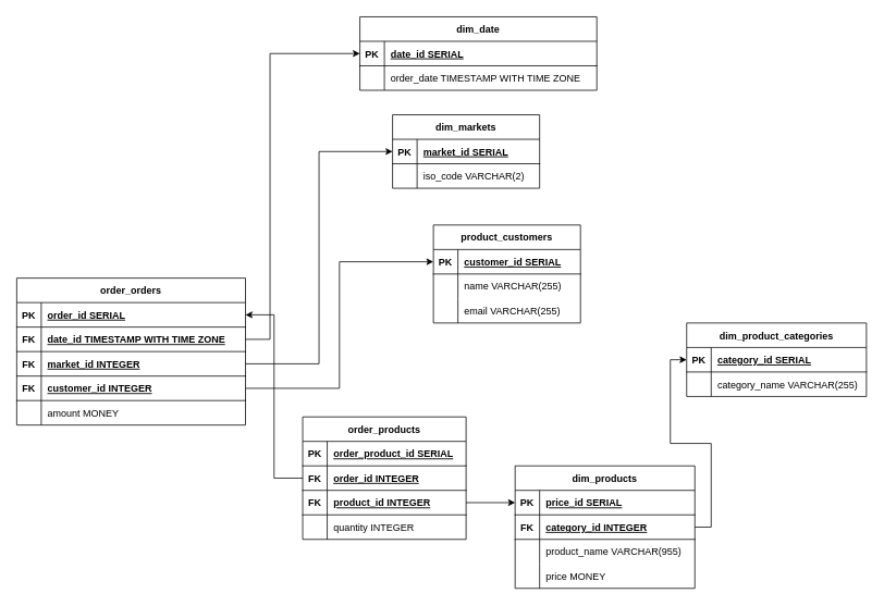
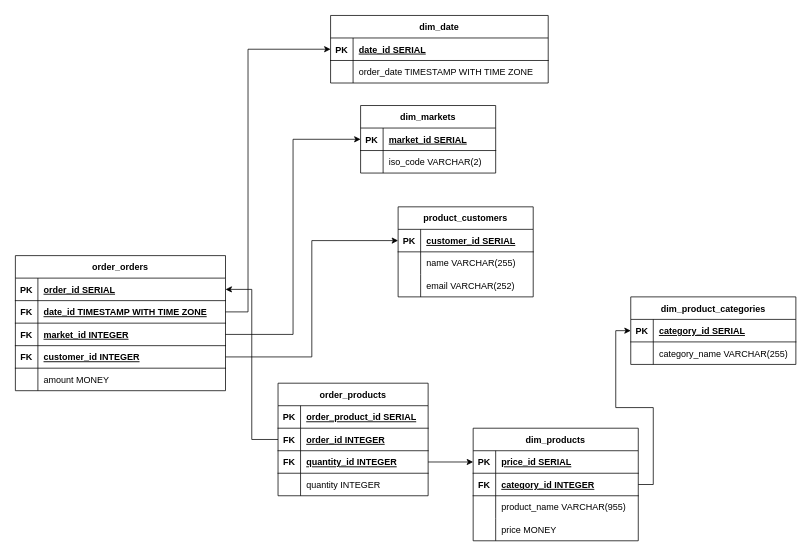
  <mxCell id="0" />
  <mxCell id="1" parent="0" />
  <mxCell id="2" value="order_orders" style="shape=table;startSize=30;container=1;collapsible=1;childLayout=tableLayout;fixedRows=1;rowLines=0;fontStyle=1;align=center;resizeLast=1;" vertex="1" parent="1"><mxGeometry x="20" y="340" width="280" height="180" as="geometry" /></mxCell>
  <mxCell id="3" style="shape=tableRow;horizontal=0;startSize=0;swimlaneHead=0;swimlaneBody=0;fillColor=none;collapsible=0;dropTarget=0;points=[[0,0.5],[1,0.5]];portConstraint=eastwest;strokeColor=inherit;top=0;left=0;right=0;bottom=1;" vertex="1" parent="2"><mxGeometry y="30" width="280" height="30" as="geometry" /></mxCell>
  <mxCell id="4" value="PK" style="shape=partialRectangle;overflow=hidden;connectable=0;fillColor=none;strokeColor=inherit;top=0;left=0;bottom=0;right=0;fontStyle=1;" vertex="1" parent="3"><mxGeometry width="30" height="30" as="geometry"><mxRectangle width="30" height="30" as="alternateBounds" /></mxGeometry></mxCell>
  <mxCell id="5" value="order_id SERIAL" style="shape=partialRectangle;overflow=hidden;connectable=0;fillColor=none;align=left;strokeColor=inherit;top=0;left=0;bottom=0;right=0;spacingLeft=6;fontStyle=5;" vertex="1" parent="3"><mxGeometry x="30" width="250" height="30" as="geometry"><mxRectangle width="250" height="30" as="alternateBounds" /></mxGeometry></mxCell>
  <mxCell id="6" value="" style="shape=tableRow;horizontal=0;startSize=0;swimlaneHead=0;swimlaneBody=0;fillColor=none;collapsible=0;dropTarget=0;points=[[0,0.5],[1,0.5]];portConstraint=eastwest;strokeColor=inherit;top=0;left=0;right=0;bottom=1;" vertex="1" parent="2"><mxGeometry y="60" width="280" height="30" as="geometry" /></mxCell>
  <mxCell id="7" value="FK" style="shape=partialRectangle;overflow=hidden;connectable=0;fillColor=none;strokeColor=inherit;top=0;left=0;bottom=0;right=0;fontStyle=1;" vertex="1" parent="6"><mxGeometry width="30" height="30" as="geometry"><mxRectangle width="30" height="30" as="alternateBounds" /></mxGeometry></mxCell>
  <mxCell id="8" value="date_id TIMESTAMP WITH TIME ZONE" style="shape=partialRectangle;overflow=hidden;connectable=0;fillColor=none;align=left;strokeColor=inherit;top=0;left=0;bottom=0;right=0;spacingLeft=6;fontStyle=5;" vertex="1" parent="6"><mxGeometry x="30" width="250" height="30" as="geometry"><mxRectangle width="250" height="30" as="alternateBounds" /></mxGeometry></mxCell>
  <mxCell id="9" value="" style="shape=tableRow;horizontal=0;startSize=0;swimlaneHead=0;swimlaneBody=0;fillColor=none;collapsible=0;dropTarget=0;points=[[0,0.5],[1,0.5]];portConstraint=eastwest;strokeColor=inherit;top=0;left=0;right=0;bottom=1;" vertex="1" parent="2"><mxGeometry y="90" width="280" height="30" as="geometry" /></mxCell>
  <mxCell id="10" value="FK" style="shape=partialRectangle;overflow=hidden;connectable=0;fillColor=none;strokeColor=inherit;top=0;left=0;bottom=0;right=0;fontStyle=1;" vertex="1" parent="9"><mxGeometry width="30" height="30" as="geometry"><mxRectangle width="30" height="30" as="alternateBounds" /></mxGeometry></mxCell>
  <mxCell id="11" value="market_id INTEGER" style="shape=partialRectangle;overflow=hidden;connectable=0;fillColor=none;align=left;strokeColor=inherit;top=0;left=0;bottom=0;right=0;spacingLeft=6;fontStyle=5;" vertex="1" parent="9"><mxGeometry x="30" width="250" height="30" as="geometry"><mxRectangle width="250" height="30" as="alternateBounds" /></mxGeometry></mxCell>
  <mxCell id="12" value="" style="shape=tableRow;horizontal=0;startSize=0;swimlaneHead=0;swimlaneBody=0;fillColor=none;collapsible=0;dropTarget=0;points=[[0,0.5],[1,0.5]];portConstraint=eastwest;strokeColor=inherit;top=0;left=0;right=0;bottom=1;" vertex="1" parent="2"><mxGeometry y="120" width="280" height="30" as="geometry" /></mxCell>
  <mxCell id="13" value="FK" style="shape=partialRectangle;overflow=hidden;connectable=0;fillColor=none;strokeColor=inherit;top=0;left=0;bottom=0;right=0;fontStyle=1;" vertex="1" parent="12"><mxGeometry width="30" height="30" as="geometry"><mxRectangle width="30" height="30" as="alternateBounds" /></mxGeometry></mxCell>
  <mxCell id="14" value="customer_id INTEGER" style="shape=partialRectangle;overflow=hidden;connectable=0;fillColor=none;align=left;strokeColor=inherit;top=0;left=0;bottom=0;right=0;spacingLeft=6;fontStyle=5;" vertex="1" parent="12"><mxGeometry x="30" width="250" height="30" as="geometry"><mxRectangle width="250" height="30" as="alternateBounds" /></mxGeometry></mxCell>
  <mxCell id="15" value="" style="shape=tableRow;horizontal=0;startSize=0;swimlaneHead=0;swimlaneBody=0;fillColor=none;collapsible=0;dropTarget=0;points=[[0,0.5],[1,0.5]];portConstraint=eastwest;strokeColor=inherit;top=0;left=0;right=0;bottom=0;" vertex="1" parent="2"><mxGeometry y="150" width="280" height="30" as="geometry" /></mxCell>
  <mxCell id="16" value="" style="shape=partialRectangle;overflow=hidden;connectable=0;fillColor=none;strokeColor=inherit;top=0;left=0;bottom=0;right=0;" vertex="1" parent="15"><mxGeometry width="30" height="30" as="geometry"><mxRectangle width="30" height="30" as="alternateBounds" /></mxGeometry></mxCell>
  <mxCell id="17" value="amount MONEY" style="shape=partialRectangle;overflow=hidden;connectable=0;fillColor=none;align=left;strokeColor=inherit;top=0;left=0;bottom=0;right=0;spacingLeft=6;" vertex="1" parent="15"><mxGeometry x="30" width="250" height="30" as="geometry"><mxRectangle width="250" height="30" as="alternateBounds" /></mxGeometry></mxCell>
  <mxCell id="18" value="dim_date" style="shape=table;startSize=30;container=1;collapsible=1;childLayout=tableLayout;fixedRows=1;rowLines=0;fontStyle=1;align=center;resizeLast=1;" vertex="1" parent="1"><mxGeometry x="440" y="20" width="290" height="90" as="geometry" /></mxCell>
  <mxCell id="19" value="" style="shape=tableRow;horizontal=0;startSize=0;swimlaneHead=0;swimlaneBody=0;fillColor=none;collapsible=0;dropTarget=0;points=[[0,0.5],[1,0.5]];portConstraint=eastwest;strokeColor=inherit;top=0;left=0;right=0;bottom=1;" vertex="1" parent="18"><mxGeometry y="30" width="290" height="30" as="geometry" /></mxCell>
  <mxCell id="20" value="PK" style="shape=partialRectangle;overflow=hidden;connectable=0;fillColor=none;strokeColor=inherit;top=0;left=0;bottom=0;right=0;fontStyle=1;" vertex="1" parent="19"><mxGeometry width="30" height="30" as="geometry"><mxRectangle width="30" height="30" as="alternateBounds" /></mxGeometry></mxCell>
  <mxCell id="21" value="date_id SERIAL " style="shape=partialRectangle;overflow=hidden;connectable=0;fillColor=none;align=left;strokeColor=inherit;top=0;left=0;bottom=0;right=0;spacingLeft=6;fontStyle=5;" vertex="1" parent="19"><mxGeometry x="30" width="260" height="30" as="geometry"><mxRectangle width="260" height="30" as="alternateBounds" /></mxGeometry></mxCell>
  <mxCell id="22" value="" style="shape=tableRow;horizontal=0;startSize=0;swimlaneHead=0;swimlaneBody=0;fillColor=none;collapsible=0;dropTarget=0;points=[[0,0.5],[1,0.5]];portConstraint=eastwest;strokeColor=inherit;top=0;left=0;right=0;bottom=0;" vertex="1" parent="18"><mxGeometry y="60" width="290" height="30" as="geometry" /></mxCell>
  <mxCell id="23" value="" style="shape=partialRectangle;overflow=hidden;connectable=0;fillColor=none;strokeColor=inherit;top=0;left=0;bottom=0;right=0;" vertex="1" parent="22"><mxGeometry width="30" height="30" as="geometry"><mxRectangle width="30" height="30" as="alternateBounds" /></mxGeometry></mxCell>
  <mxCell id="24" value="order_date TIMESTAMP WITH TIME ZONE" style="shape=partialRectangle;overflow=hidden;connectable=0;fillColor=none;align=left;strokeColor=inherit;top=0;left=0;bottom=0;right=0;spacingLeft=6;" vertex="1" parent="22"><mxGeometry x="30" width="260" height="30" as="geometry"><mxRectangle width="260" height="30" as="alternateBounds" /></mxGeometry></mxCell>
  <mxCell id="25" value="dim_products" style="shape=table;startSize=30;container=1;collapsible=1;childLayout=tableLayout;fixedRows=1;rowLines=0;fontStyle=1;align=center;resizeLast=1;" vertex="1" parent="1"><mxGeometry x="630" y="570" width="220" height="150" as="geometry" /></mxCell>
  <mxCell id="26" style="shape=tableRow;horizontal=0;startSize=0;swimlaneHead=0;swimlaneBody=0;fillColor=none;collapsible=0;dropTarget=0;points=[[0,0.5],[1,0.5]];portConstraint=eastwest;strokeColor=inherit;top=0;left=0;right=0;bottom=1;" vertex="1" parent="25"><mxGeometry y="30" width="220" height="30" as="geometry" /></mxCell>
  <mxCell id="27" value="PK" style="shape=partialRectangle;overflow=hidden;connectable=0;fillColor=none;strokeColor=inherit;top=0;left=0;bottom=0;right=0;fontStyle=1;" vertex="1" parent="26"><mxGeometry width="30" height="30" as="geometry"><mxRectangle width="30" height="30" as="alternateBounds" /></mxGeometry></mxCell>
  <mxCell id="28" value="price_id SERIAL" style="shape=partialRectangle;overflow=hidden;connectable=0;fillColor=none;align=left;strokeColor=inherit;top=0;left=0;bottom=0;right=0;spacingLeft=6;fontStyle=5;" vertex="1" parent="26"><mxGeometry x="30" width="190" height="30" as="geometry"><mxRectangle width="190" height="30" as="alternateBounds" /></mxGeometry></mxCell>
  <mxCell id="29" value="" style="shape=tableRow;horizontal=0;startSize=0;swimlaneHead=0;swimlaneBody=0;fillColor=none;collapsible=0;dropTarget=0;points=[[0,0.5],[1,0.5]];portConstraint=eastwest;strokeColor=inherit;top=0;left=0;right=0;bottom=1;" vertex="1" parent="25"><mxGeometry y="60" width="220" height="30" as="geometry" /></mxCell>
  <mxCell id="30" value="FK" style="shape=partialRectangle;overflow=hidden;connectable=0;fillColor=none;strokeColor=inherit;top=0;left=0;bottom=0;right=0;fontStyle=1;" vertex="1" parent="29"><mxGeometry width="30" height="30" as="geometry"><mxRectangle width="30" height="30" as="alternateBounds" /></mxGeometry></mxCell>
  <mxCell id="31" value="category_id INTEGER" style="shape=partialRectangle;overflow=hidden;connectable=0;fillColor=none;align=left;strokeColor=inherit;top=0;left=0;bottom=0;right=0;spacingLeft=6;fontStyle=5;" vertex="1" parent="29"><mxGeometry x="30" width="190" height="30" as="geometry"><mxRectangle width="190" height="30" as="alternateBounds" /></mxGeometry></mxCell>
  <mxCell id="32" value="" style="shape=tableRow;horizontal=0;startSize=0;swimlaneHead=0;swimlaneBody=0;fillColor=none;collapsible=0;dropTarget=0;points=[[0,0.5],[1,0.5]];portConstraint=eastwest;strokeColor=inherit;top=0;left=0;right=0;bottom=0;" vertex="1" parent="25"><mxGeometry y="90" width="220" height="30" as="geometry" /></mxCell>
  <mxCell id="33" value="" style="shape=partialRectangle;overflow=hidden;connectable=0;fillColor=none;strokeColor=inherit;top=0;left=0;bottom=0;right=0;" vertex="1" parent="32"><mxGeometry width="30" height="30" as="geometry"><mxRectangle width="30" height="30" as="alternateBounds" /></mxGeometry></mxCell>
  <mxCell id="34" value="product_name VARCHAR(955)" style="shape=partialRectangle;overflow=hidden;connectable=0;fillColor=none;align=left;strokeColor=inherit;top=0;left=0;bottom=0;right=0;spacingLeft=6;" vertex="1" parent="32"><mxGeometry x="30" width="190" height="30" as="geometry"><mxRectangle width="190" height="30" as="alternateBounds" /></mxGeometry></mxCell>
  <mxCell id="35" value="" style="shape=tableRow;horizontal=0;startSize=0;swimlaneHead=0;swimlaneBody=0;fillColor=none;collapsible=0;dropTarget=0;points=[[0,0.5],[1,0.5]];portConstraint=eastwest;strokeColor=inherit;top=0;left=0;right=0;bottom=0;" vertex="1" parent="25"><mxGeometry y="120" width="220" height="30" as="geometry" /></mxCell>
  <mxCell id="36" value="" style="shape=partialRectangle;overflow=hidden;connectable=0;fillColor=none;strokeColor=inherit;top=0;left=0;bottom=0;right=0;" vertex="1" parent="35"><mxGeometry width="30" height="30" as="geometry"><mxRectangle width="30" height="30" as="alternateBounds" /></mxGeometry></mxCell>
  <mxCell id="37" value="price MONEY" style="shape=partialRectangle;overflow=hidden;connectable=0;fillColor=none;align=left;strokeColor=inherit;top=0;left=0;bottom=0;right=0;spacingLeft=6;" vertex="1" parent="35"><mxGeometry x="30" width="190" height="30" as="geometry"><mxRectangle width="190" height="30" as="alternateBounds" /></mxGeometry></mxCell>
  <mxCell id="38" value="order_products" style="shape=table;startSize=30;container=1;collapsible=1;childLayout=tableLayout;fixedRows=1;rowLines=0;fontStyle=1;align=center;resizeLast=1;" vertex="1" parent="1"><mxGeometry x="370" y="510" width="200" height="150" as="geometry" /></mxCell>
  <mxCell id="39" style="shape=tableRow;horizontal=0;startSize=0;swimlaneHead=0;swimlaneBody=0;fillColor=none;collapsible=0;dropTarget=0;points=[[0,0.5],[1,0.5]];portConstraint=eastwest;strokeColor=inherit;top=0;left=0;right=0;bottom=1;" vertex="1" parent="38"><mxGeometry y="30" width="200" height="30" as="geometry" /></mxCell>
  <mxCell id="40" value="PK" style="shape=partialRectangle;overflow=hidden;connectable=0;fillColor=none;strokeColor=inherit;top=0;left=0;bottom=0;right=0;fontStyle=1;" vertex="1" parent="39"><mxGeometry width="30" height="30" as="geometry"><mxRectangle width="30" height="30" as="alternateBounds" /></mxGeometry></mxCell>
  <mxCell id="41" value="order_product_id SERIAL" style="shape=partialRectangle;overflow=hidden;connectable=0;fillColor=none;align=left;strokeColor=inherit;top=0;left=0;bottom=0;right=0;spacingLeft=6;fontStyle=5;" vertex="1" parent="39"><mxGeometry x="30" width="170" height="30" as="geometry"><mxRectangle width="170" height="30" as="alternateBounds" /></mxGeometry></mxCell>
  <mxCell id="42" value="" style="shape=tableRow;horizontal=0;startSize=0;swimlaneHead=0;swimlaneBody=0;fillColor=none;collapsible=0;dropTarget=0;points=[[0,0.5],[1,0.5]];portConstraint=eastwest;strokeColor=inherit;top=0;left=0;right=0;bottom=1;" vertex="1" parent="38"><mxGeometry y="60" width="200" height="30" as="geometry" /></mxCell>
  <mxCell id="43" value="FK" style="shape=partialRectangle;overflow=hidden;connectable=0;fillColor=none;strokeColor=inherit;top=0;left=0;bottom=0;right=0;fontStyle=1;" vertex="1" parent="42"><mxGeometry width="30" height="30" as="geometry"><mxRectangle width="30" height="30" as="alternateBounds" /></mxGeometry></mxCell>
  <mxCell id="44" value="order_id INTEGER" style="shape=partialRectangle;overflow=hidden;connectable=0;fillColor=none;align=left;strokeColor=inherit;top=0;left=0;bottom=0;right=0;spacingLeft=6;fontStyle=5;" vertex="1" parent="42"><mxGeometry x="30" width="170" height="30" as="geometry"><mxRectangle width="170" height="30" as="alternateBounds" /></mxGeometry></mxCell>
  <mxCell id="45" value="" style="shape=tableRow;horizontal=0;startSize=0;swimlaneHead=0;swimlaneBody=0;fillColor=none;collapsible=0;dropTarget=0;points=[[0,0.5],[1,0.5]];portConstraint=eastwest;strokeColor=inherit;top=0;left=0;right=0;bottom=1;" vertex="1" parent="38"><mxGeometry y="90" width="200" height="30" as="geometry" /></mxCell>
  <mxCell id="46" value="FK" style="shape=partialRectangle;overflow=hidden;connectable=0;fillColor=none;strokeColor=inherit;top=0;left=0;bottom=0;right=0;fontStyle=1;" vertex="1" parent="45"><mxGeometry width="30" height="30" as="geometry"><mxRectangle width="30" height="30" as="alternateBounds" /></mxGeometry></mxCell>
- <mxCell id="47" value="product_id INTEGER" style="shape=partialRectangle;overflow=hidden;connectable=0;fillColor=none;align=left;strokeColor=inherit;top=0;left=0;bottom=0;right=0;spacingLeft=6;fontStyle=5;" vertex="1" parent="45"><mxGeometry x="30" width="170" height="30" as="geometry"><mxRectangle width="170" height="30" as="alternateBounds" /></mxGeometry></mxCell>
+ <mxCell id="47" value="quantity_id INTEGER" style="shape=partialRectangle;overflow=hidden;connectable=0;fillColor=none;align=left;strokeColor=inherit;top=0;left=0;bottom=0;right=0;spacingLeft=6;fontStyle=5;" vertex="1" parent="45"><mxGeometry x="30" width="170" height="30" as="geometry"><mxRectangle width="170" height="30" as="alternateBounds" /></mxGeometry></mxCell>
  <mxCell id="48" value="" style="shape=tableRow;horizontal=0;startSize=0;swimlaneHead=0;swimlaneBody=0;fillColor=none;collapsible=0;dropTarget=0;points=[[0,0.5],[1,0.5]];portConstraint=eastwest;strokeColor=inherit;top=0;left=0;right=0;bottom=0;" vertex="1" parent="38"><mxGeometry y="120" width="200" height="30" as="geometry" /></mxCell>
  <mxCell id="49" value="" style="shape=partialRectangle;overflow=hidden;connectable=0;fillColor=none;strokeColor=inherit;top=0;left=0;bottom=0;right=0;" vertex="1" parent="48"><mxGeometry width="30" height="30" as="geometry"><mxRectangle width="30" height="30" as="alternateBounds" /></mxGeometry></mxCell>
  <mxCell id="50" value="quantity INTEGER" style="shape=partialRectangle;overflow=hidden;connectable=0;fillColor=none;align=left;strokeColor=inherit;top=0;left=0;bottom=0;right=0;spacingLeft=6;" vertex="1" parent="48"><mxGeometry x="30" width="170" height="30" as="geometry"><mxRectangle width="170" height="30" as="alternateBounds" /></mxGeometry></mxCell>
  <mxCell id="51" value="dim_product_categories" style="shape=table;startSize=30;container=1;collapsible=1;childLayout=tableLayout;fixedRows=1;rowLines=0;fontStyle=1;align=center;resizeLast=1;" vertex="1" parent="1"><mxGeometry x="840" y="395" width="220" height="90" as="geometry" /></mxCell>
  <mxCell id="52" value="" style="shape=tableRow;horizontal=0;startSize=0;swimlaneHead=0;swimlaneBody=0;fillColor=none;collapsible=0;dropTarget=0;points=[[0,0.5],[1,0.5]];portConstraint=eastwest;strokeColor=inherit;top=0;left=0;right=0;bottom=1;" vertex="1" parent="51"><mxGeometry y="30" width="220" height="30" as="geometry" /></mxCell>
  <mxCell id="53" value="PK" style="shape=partialRectangle;overflow=hidden;connectable=0;fillColor=none;strokeColor=inherit;top=0;left=0;bottom=0;right=0;fontStyle=1;" vertex="1" parent="52"><mxGeometry width="30" height="30" as="geometry"><mxRectangle width="30" height="30" as="alternateBounds" /></mxGeometry></mxCell>
  <mxCell id="54" value="category_id SERIAL " style="shape=partialRectangle;overflow=hidden;connectable=0;fillColor=none;align=left;strokeColor=inherit;top=0;left=0;bottom=0;right=0;spacingLeft=6;fontStyle=5;" vertex="1" parent="52"><mxGeometry x="30" width="190" height="30" as="geometry"><mxRectangle width="190" height="30" as="alternateBounds" /></mxGeometry></mxCell>
  <mxCell id="55" value="" style="shape=tableRow;horizontal=0;startSize=0;swimlaneHead=0;swimlaneBody=0;fillColor=none;collapsible=0;dropTarget=0;points=[[0,0.5],[1,0.5]];portConstraint=eastwest;strokeColor=inherit;top=0;left=0;right=0;bottom=0;" vertex="1" parent="51"><mxGeometry y="60" width="220" height="30" as="geometry" /></mxCell>
  <mxCell id="56" value="" style="shape=partialRectangle;overflow=hidden;connectable=0;fillColor=none;strokeColor=inherit;top=0;left=0;bottom=0;right=0;" vertex="1" parent="55"><mxGeometry width="30" height="30" as="geometry"><mxRectangle width="30" height="30" as="alternateBounds" /></mxGeometry></mxCell>
  <mxCell id="57" value="category_name VARCHAR(255)" style="shape=partialRectangle;overflow=hidden;connectable=0;fillColor=none;align=left;strokeColor=inherit;top=0;left=0;bottom=0;right=0;spacingLeft=6;" vertex="1" parent="55"><mxGeometry x="30" width="190" height="30" as="geometry"><mxRectangle width="190" height="30" as="alternateBounds" /></mxGeometry></mxCell>
  <mxCell id="58" value="product_customers" style="shape=table;startSize=30;container=1;collapsible=1;childLayout=tableLayout;fixedRows=1;rowLines=0;fontStyle=1;align=center;resizeLast=1;" vertex="1" parent="1"><mxGeometry x="530" y="275" width="180" height="120" as="geometry" /></mxCell>
  <mxCell id="59" value="" style="shape=tableRow;horizontal=0;startSize=0;swimlaneHead=0;swimlaneBody=0;fillColor=none;collapsible=0;dropTarget=0;points=[[0,0.5],[1,0.5]];portConstraint=eastwest;strokeColor=inherit;top=0;left=0;right=0;bottom=1;" vertex="1" parent="58"><mxGeometry y="30" width="180" height="30" as="geometry" /></mxCell>
  <mxCell id="60" value="PK" style="shape=partialRectangle;overflow=hidden;connectable=0;fillColor=none;strokeColor=inherit;top=0;left=0;bottom=0;right=0;fontStyle=1;" vertex="1" parent="59"><mxGeometry width="30" height="30" as="geometry"><mxRectangle width="30" height="30" as="alternateBounds" /></mxGeometry></mxCell>
  <mxCell id="61" value="customer_id SERIAL " style="shape=partialRectangle;overflow=hidden;connectable=0;fillColor=none;align=left;strokeColor=inherit;top=0;left=0;bottom=0;right=0;spacingLeft=6;fontStyle=5;" vertex="1" parent="59"><mxGeometry x="30" width="150" height="30" as="geometry"><mxRectangle width="150" height="30" as="alternateBounds" /></mxGeometry></mxCell>
  <mxCell id="62" value="" style="shape=tableRow;horizontal=0;startSize=0;swimlaneHead=0;swimlaneBody=0;fillColor=none;collapsible=0;dropTarget=0;points=[[0,0.5],[1,0.5]];portConstraint=eastwest;strokeColor=inherit;top=0;left=0;right=0;bottom=0;" vertex="1" parent="58"><mxGeometry y="60" width="180" height="30" as="geometry" /></mxCell>
  <mxCell id="63" value="" style="shape=partialRectangle;overflow=hidden;connectable=0;fillColor=none;strokeColor=inherit;top=0;left=0;bottom=0;right=0;" vertex="1" parent="62"><mxGeometry width="30" height="30" as="geometry"><mxRectangle width="30" height="30" as="alternateBounds" /></mxGeometry></mxCell>
  <mxCell id="64" value="name VARCHAR(255)" style="shape=partialRectangle;overflow=hidden;connectable=0;fillColor=none;align=left;strokeColor=inherit;top=0;left=0;bottom=0;right=0;spacingLeft=6;" vertex="1" parent="62"><mxGeometry x="30" width="150" height="30" as="geometry"><mxRectangle width="150" height="30" as="alternateBounds" /></mxGeometry></mxCell>
  <mxCell id="65" value="" style="shape=tableRow;horizontal=0;startSize=0;swimlaneHead=0;swimlaneBody=0;fillColor=none;collapsible=0;dropTarget=0;points=[[0,0.5],[1,0.5]];portConstraint=eastwest;strokeColor=inherit;top=0;left=0;right=0;bottom=0;" vertex="1" parent="58"><mxGeometry y="90" width="180" height="30" as="geometry" /></mxCell>
  <mxCell id="66" value="" style="shape=partialRectangle;overflow=hidden;connectable=0;fillColor=none;strokeColor=inherit;top=0;left=0;bottom=0;right=0;" vertex="1" parent="65"><mxGeometry width="30" height="30" as="geometry"><mxRectangle width="30" height="30" as="alternateBounds" /></mxGeometry></mxCell>
- <mxCell id="67" value="email VARCHAR(255)" style="shape=partialRectangle;overflow=hidden;connectable=0;fillColor=none;align=left;strokeColor=inherit;top=0;left=0;bottom=0;right=0;spacingLeft=6;" vertex="1" parent="65"><mxGeometry x="30" width="150" height="30" as="geometry"><mxRectangle width="150" height="30" as="alternateBounds" /></mxGeometry></mxCell>
+ <mxCell id="67" value="email VARCHAR(252)" style="shape=partialRectangle;overflow=hidden;connectable=0;fillColor=none;align=left;strokeColor=inherit;top=0;left=0;bottom=0;right=0;spacingLeft=6;" vertex="1" parent="65"><mxGeometry x="30" width="150" height="30" as="geometry"><mxRectangle width="150" height="30" as="alternateBounds" /></mxGeometry></mxCell>
  <mxCell id="68" value="dim_markets" style="shape=table;startSize=30;container=1;collapsible=1;childLayout=tableLayout;fixedRows=1;rowLines=0;fontStyle=1;align=center;resizeLast=1;" vertex="1" parent="1"><mxGeometry x="480" y="140" width="180" height="90" as="geometry" /></mxCell>
  <mxCell id="69" value="" style="shape=tableRow;horizontal=0;startSize=0;swimlaneHead=0;swimlaneBody=0;fillColor=none;collapsible=0;dropTarget=0;points=[[0,0.5],[1,0.5]];portConstraint=eastwest;strokeColor=inherit;top=0;left=0;right=0;bottom=1;" vertex="1" parent="68"><mxGeometry y="30" width="180" height="30" as="geometry" /></mxCell>
  <mxCell id="70" value="PK" style="shape=partialRectangle;overflow=hidden;connectable=0;fillColor=none;strokeColor=inherit;top=0;left=0;bottom=0;right=0;fontStyle=1;" vertex="1" parent="69"><mxGeometry width="30" height="30" as="geometry"><mxRectangle width="30" height="30" as="alternateBounds" /></mxGeometry></mxCell>
  <mxCell id="71" value="market_id SERIAL " style="shape=partialRectangle;overflow=hidden;connectable=0;fillColor=none;align=left;strokeColor=inherit;top=0;left=0;bottom=0;right=0;spacingLeft=6;fontStyle=5;" vertex="1" parent="69"><mxGeometry x="30" width="150" height="30" as="geometry"><mxRectangle width="150" height="30" as="alternateBounds" /></mxGeometry></mxCell>
  <mxCell id="72" value="" style="shape=tableRow;horizontal=0;startSize=0;swimlaneHead=0;swimlaneBody=0;fillColor=none;collapsible=0;dropTarget=0;points=[[0,0.5],[1,0.5]];portConstraint=eastwest;strokeColor=inherit;top=0;left=0;right=0;bottom=0;" vertex="1" parent="68"><mxGeometry y="60" width="180" height="30" as="geometry" /></mxCell>
  <mxCell id="73" value="" style="shape=partialRectangle;overflow=hidden;connectable=0;fillColor=none;strokeColor=inherit;top=0;left=0;bottom=0;right=0;" vertex="1" parent="72"><mxGeometry width="30" height="30" as="geometry"><mxRectangle width="30" height="30" as="alternateBounds" /></mxGeometry></mxCell>
  <mxCell id="74" value="iso_code VARCHAR(2)" style="shape=partialRectangle;overflow=hidden;connectable=0;fillColor=none;align=left;strokeColor=inherit;top=0;left=0;bottom=0;right=0;spacingLeft=6;" vertex="1" parent="72"><mxGeometry x="30" width="150" height="30" as="geometry"><mxRectangle width="150" height="30" as="alternateBounds" /></mxGeometry></mxCell>
  <mxCell id="75" style="edgeStyle=orthogonalEdgeStyle;rounded=0;orthogonalLoop=1;jettySize=auto;html=1;" edge="1" parent="1" source="6" target="19"><mxGeometry relative="1" as="geometry"><Array as="points"><mxPoint x="330" y="415" /><mxPoint x="330" y="65" /></Array></mxGeometry></mxCell>
  <mxCell id="76" style="edgeStyle=orthogonalEdgeStyle;rounded=0;orthogonalLoop=1;jettySize=auto;html=1;" edge="1" parent="1" source="9" target="69"><mxGeometry relative="1" as="geometry" /></mxCell>
  <mxCell id="77" style="edgeStyle=orthogonalEdgeStyle;rounded=0;orthogonalLoop=1;jettySize=auto;html=1;" edge="1" parent="1" source="12" target="59"><mxGeometry relative="1" as="geometry" /></mxCell>
  <mxCell id="78" style="edgeStyle=orthogonalEdgeStyle;rounded=0;orthogonalLoop=1;jettySize=auto;html=1;entryX=0;entryY=0.5;entryDx=0;entryDy=0;" edge="1" parent="1" source="29" target="52"><mxGeometry relative="1" as="geometry" /></mxCell>
  <mxCell id="79" style="edgeStyle=orthogonalEdgeStyle;rounded=0;orthogonalLoop=1;jettySize=auto;html=1;entryX=1;entryY=0.5;entryDx=0;entryDy=0;" edge="1" parent="1" source="42" target="3"><mxGeometry relative="1" as="geometry" /></mxCell>
  <mxCell id="80" style="edgeStyle=orthogonalEdgeStyle;rounded=0;orthogonalLoop=1;jettySize=auto;html=1;" edge="1" parent="1" source="45" target="26"><mxGeometry relative="1" as="geometry" /></mxCell>
